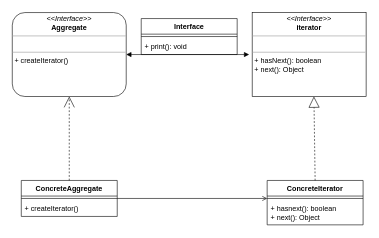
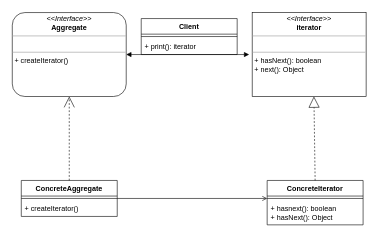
  <mxCell id="0" />
  <mxCell id="1" parent="0" />
  <mxCell id="2" style="edgeStyle=orthogonalEdgeStyle;rounded=0;orthogonalLoop=1;jettySize=auto;html=1;entryX=0;entryY=-0.1;entryDx=0;entryDy=0;entryPerimeter=0;endArrow=open;" edge="1" parent="1" source="3" target="8"><mxGeometry relative="1" as="geometry" /></mxCell>
  <mxCell id="3" value="ConcreteAggregate" style="swimlane;fontStyle=1;align=center;verticalAlign=top;childLayout=stackLayout;horizontal=1;startSize=26;horizontalStack=0;resizeParent=1;resizeParentMax=0;resizeLast=0;collapsible=1;marginBottom=0;" vertex="1" parent="1"><mxGeometry x="35" y="300" width="160" height="60" as="geometry" /></mxCell>
  <mxCell id="4" value="" style="line;strokeWidth=1;fillColor=none;align=left;verticalAlign=middle;spacingTop=-1;spacingLeft=3;spacingRight=3;rotatable=0;labelPosition=right;points=[];portConstraint=eastwest;" vertex="1" parent="3"><mxGeometry y="26" width="160" height="8" as="geometry" /></mxCell>
  <mxCell id="5" value="+ createIterator()" style="text;strokeColor=none;fillColor=none;align=left;verticalAlign=top;spacingLeft=4;spacingRight=4;overflow=hidden;rotatable=0;points=[[0,0.5],[1,0.5]];portConstraint=eastwest;" vertex="1" parent="3"><mxGeometry y="34" width="160" height="26" as="geometry" /></mxCell>
  <mxCell id="6" value="ConcreteIterator" style="swimlane;fontStyle=1;align=center;verticalAlign=top;childLayout=stackLayout;horizontal=1;startSize=26;horizontalStack=0;resizeParent=1;resizeParentMax=0;resizeLast=0;collapsible=1;marginBottom=0;" vertex="1" parent="1"><mxGeometry x="445" y="300" width="160" height="74" as="geometry" /></mxCell>
  <mxCell id="7" value="" style="line;strokeWidth=1;fillColor=none;align=left;verticalAlign=middle;spacingTop=-1;spacingLeft=3;spacingRight=3;rotatable=0;labelPosition=right;points=[];portConstraint=eastwest;" vertex="1" parent="6"><mxGeometry y="26" width="160" height="8" as="geometry" /></mxCell>
- <mxCell id="8" value="+ hasnext(): boolean&#10;+ next(): Object" style="text;strokeColor=none;fillColor=none;align=left;verticalAlign=top;spacingLeft=4;spacingRight=4;overflow=hidden;rotatable=0;points=[[0,0.5],[1,0.5]];portConstraint=eastwest;" vertex="1" parent="6"><mxGeometry y="34" width="160" height="40" as="geometry" /></mxCell>
+ <mxCell id="8" value="+ hasnext(): boolean&#10;+ hasNext(): Object" style="text;strokeColor=none;fillColor=none;align=left;verticalAlign=top;spacingLeft=4;spacingRight=4;overflow=hidden;rotatable=0;points=[[0,0.5],[1,0.5]];portConstraint=eastwest;" vertex="1" parent="6"><mxGeometry y="34" width="160" height="40" as="geometry" /></mxCell>
  <mxCell id="9" value="&lt;p style=&quot;margin: 0px ; margin-top: 4px ; text-align: center&quot;&gt;&lt;i&gt;&amp;lt;&amp;lt;Interface&amp;gt;&amp;gt;&lt;/i&gt;&lt;br&gt;&lt;b&gt;Aggregate&lt;/b&gt;&lt;/p&gt;&lt;hr size=&quot;1&quot;&gt;&lt;p style=&quot;margin: 0px ; margin-left: 4px&quot;&gt;&lt;br&gt;&lt;/p&gt;&lt;hr size=&quot;1&quot;&gt;&lt;p style=&quot;margin: 0px ; margin-left: 4px&quot;&gt;+ createIterator()&lt;br&gt;&lt;br&gt;&lt;/p&gt;" style="verticalAlign=top;align=left;overflow=fill;fontSize=12;fontFamily=Helvetica;html=1;rounded=1;" vertex="1" parent="1"><mxGeometry x="20" y="20" width="190" height="140" as="geometry" /></mxCell>
  <mxCell id="10" value="&lt;p style=&quot;margin: 0px ; margin-top: 4px ; text-align: center&quot;&gt;&lt;i&gt;&amp;lt;&amp;lt;Interface&amp;gt;&amp;gt;&lt;/i&gt;&lt;br&gt;&lt;b&gt;iterator&lt;/b&gt;&lt;/p&gt;&lt;hr size=&quot;1&quot;&gt;&lt;p style=&quot;margin: 0px ; margin-left: 4px&quot;&gt;&lt;br&gt;&lt;/p&gt;&lt;hr size=&quot;1&quot;&gt;&lt;p style=&quot;margin: 0px ; margin-left: 4px&quot;&gt;+ hasNext(): boolean&lt;br&gt;+ next(): Object&lt;/p&gt;" style="verticalAlign=top;align=left;overflow=fill;fontSize=12;fontFamily=Helvetica;html=1;" vertex="1" parent="1"><mxGeometry x="420" y="20" width="190" height="140" as="geometry" /></mxCell>
  <mxCell id="11" value="" style="endArrow=block;endSize=16;endFill=0;html=1;exitX=0.5;exitY=0;exitDx=0;exitDy=0;entryX=0.542;entryY=1;entryDx=0;entryDy=0;entryPerimeter=0;dashed=1;" edge="1" parent="1" source="6" target="10"><mxGeometry width="160" relative="1" as="geometry"><mxPoint x="535" y="260" as="sourcePoint" /><mxPoint x="695" y="260" as="targetPoint" /></mxGeometry></mxCell>
  <mxCell id="12" value="" style="endArrow=open;endSize=16;endFill=0;html=1;exitX=0.5;exitY=0;exitDx=0;exitDy=0;entryX=0.5;entryY=1;entryDx=0;entryDy=0;dashed=1;" edge="1" parent="1" source="3" target="9"><mxGeometry width="160" relative="1" as="geometry"><mxPoint x="535" y="310" as="sourcePoint" /><mxPoint x="532.98" y="170" as="targetPoint" /></mxGeometry></mxCell>
  <mxCell id="13" value="" style="endArrow=block;startArrow=block;endFill=1;startFill=1;html=1;" edge="1" parent="1" source="9"><mxGeometry width="160" relative="1" as="geometry"><mxPoint x="210" y="90" as="sourcePoint" /><mxPoint x="415" y="90" as="targetPoint" /></mxGeometry></mxCell>
- <mxCell id="14" value="Interface" style="swimlane;fontStyle=1;align=center;verticalAlign=top;childLayout=stackLayout;horizontal=1;startSize=26;horizontalStack=0;resizeParent=1;resizeParentMax=0;resizeLast=0;collapsible=1;marginBottom=0;" vertex="1" parent="1"><mxGeometry x="235" y="30" width="160" height="60" as="geometry" /></mxCell>
+ <mxCell id="14" value="Client" style="swimlane;fontStyle=1;align=center;verticalAlign=top;childLayout=stackLayout;horizontal=1;startSize=26;horizontalStack=0;resizeParent=1;resizeParentMax=0;resizeLast=0;collapsible=1;marginBottom=0;" vertex="1" parent="1"><mxGeometry x="235" y="30" width="160" height="60" as="geometry" /></mxCell>
  <mxCell id="15" value="" style="line;strokeWidth=1;fillColor=none;align=left;verticalAlign=middle;spacingTop=-1;spacingLeft=3;spacingRight=3;rotatable=0;labelPosition=right;points=[];portConstraint=eastwest;" vertex="1" parent="14"><mxGeometry y="26" width="160" height="8" as="geometry" /></mxCell>
- <mxCell id="16" value="+ print(): void" style="text;strokeColor=none;fillColor=none;align=left;verticalAlign=top;spacingLeft=4;spacingRight=4;overflow=hidden;rotatable=0;points=[[0,0.5],[1,0.5]];portConstraint=eastwest;" vertex="1" parent="14"><mxGeometry y="34" width="160" height="26" as="geometry" /></mxCell>
+ <mxCell id="16" value="+ print(): iterator" style="text;strokeColor=none;fillColor=none;align=left;verticalAlign=top;spacingLeft=4;spacingRight=4;overflow=hidden;rotatable=0;points=[[0,0.5],[1,0.5]];portConstraint=eastwest;" vertex="1" parent="14"><mxGeometry y="34" width="160" height="26" as="geometry" /></mxCell>
